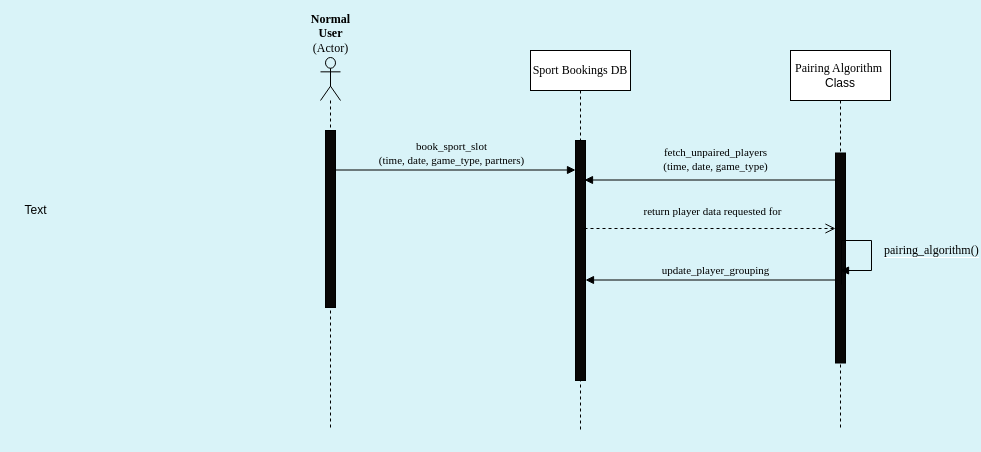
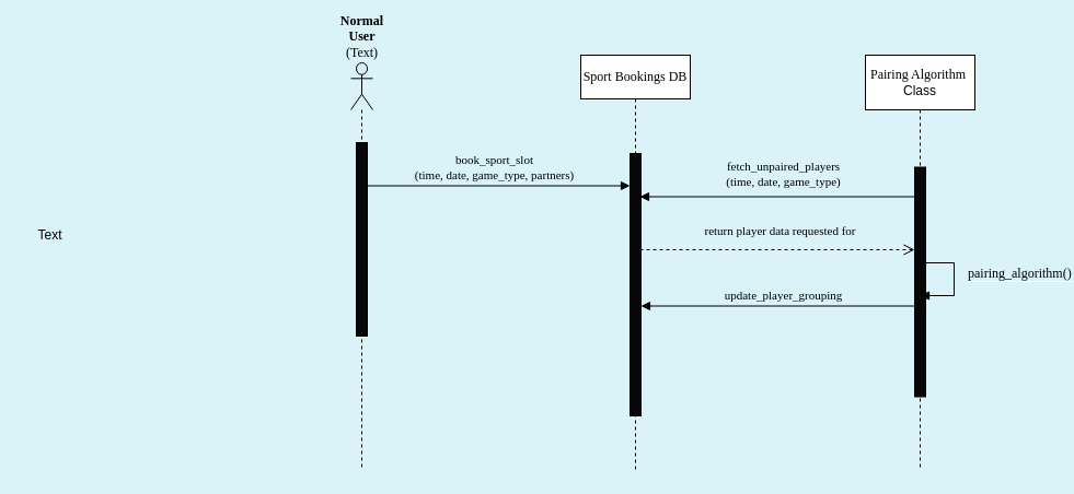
  <mxCell id="0" />
  <mxCell id="1" parent="0" />
  <mxCell id="2" value="" style="shape=umlLifeline;perimeter=lifelinePerimeter;whiteSpace=wrap;html=1;container=1;dropTarget=0;collapsible=0;recursiveResize=0;outlineConnect=0;portConstraint=eastwest;newEdgeStyle={&quot;curved&quot;:0,&quot;rounded&quot;:0};participant=umlActor;fillColor=none;size=43;" parent="1" vertex="1"><mxGeometry x="320" y="57" width="20" height="373" as="geometry" /></mxCell>
  <mxCell id="3" value="" style="html=1;points=[[0,0,0,0,5],[0,1,0,0,-5],[1,0,0,0,5],[1,1,0,0,-5]];perimeter=orthogonalPerimeter;outlineConnect=0;targetShapes=umlLifeline;portConstraint=eastwest;newEdgeStyle={&quot;curved&quot;:0,&quot;rounded&quot;:0};fillColor=#080606;strokeColor=#000000;" parent="2" vertex="1"><mxGeometry x="5" y="73" width="10" height="177" as="geometry" /></mxCell>
- <mxCell id="4" value="Normal&lt;br&gt;User&lt;br&gt;&lt;span style=&quot;font-weight: normal;&quot;&gt;(Actor)&lt;/span&gt;" style="text;align=center;fontStyle=1;verticalAlign=middle;spacingLeft=3;spacingRight=3;strokeColor=none;rotatable=0;points=[[0,0.5],[1,0.5]];portConstraint=eastwest;html=1;fontFamily=Poppins;fontSource=https%3A%2F%2Ffonts.googleapis.com%2Fcss%3Ffamily%3DPoppins;" parent="1" vertex="1"><mxGeometry x="290" y="20" width="80" height="26" as="geometry" /></mxCell>
+ <mxCell id="4" value="Normal&lt;br&gt;User&lt;br&gt;&lt;span style=&quot;font-weight: normal;&quot;&gt;(Text)&lt;/span&gt;" style="text;align=center;fontStyle=1;verticalAlign=middle;spacingLeft=3;spacingRight=3;strokeColor=none;rotatable=0;points=[[0,0.5],[1,0.5]];portConstraint=eastwest;html=1;fontFamily=Poppins;fontSource=https%3A%2F%2Ffonts.googleapis.com%2Fcss%3Ffamily%3DPoppins;" parent="1" vertex="1"><mxGeometry x="290" y="20" width="80" height="26" as="geometry" /></mxCell>
  <mxCell id="5" value="" style="html=1;verticalAlign=bottom;endArrow=block;curved=0;rounded=0;" parent="1" edge="1"><mxGeometry x="-0.001" relative="1" as="geometry"><mxPoint x="335" y="169.5" as="sourcePoint" /><mxPoint x="575" y="169.5" as="targetPoint" /><mxPoint as="offset" /></mxGeometry></mxCell>
  <mxCell id="6" value="book_sport_slot&lt;br&gt;(time, date, game_type, partners)" style="edgeLabel;html=1;align=center;verticalAlign=middle;resizable=0;points=[];fontFamily=Poppins;fontSource=https%3A%2F%2Ffonts.googleapis.com%2Fcss%3Ffamily%3DPoppins;labelBackgroundColor=#D9F3F8;" parent="5" vertex="1" connectable="0"><mxGeometry x="-0.037" y="-2" relative="1" as="geometry"><mxPoint x="-1" y="-19" as="offset" /></mxGeometry></mxCell>
  <mxCell id="7" value="&lt;font data-font-src=&quot;https://fonts.googleapis.com/css?family=Poppins&quot; face=&quot;Poppins&quot;&gt;Sport Bookings DB&lt;/font&gt;" style="shape=umlLifeline;perimeter=lifelinePerimeter;whiteSpace=wrap;html=1;container=1;dropTarget=0;collapsible=0;recursiveResize=0;outlineConnect=0;portConstraint=eastwest;newEdgeStyle={&quot;curved&quot;:0,&quot;rounded&quot;:0};" parent="1" vertex="1"><mxGeometry x="530" y="50" width="100" height="380" as="geometry" /></mxCell>
  <mxCell id="8" value="" style="html=1;points=[[0,0,0,0,5],[0,1,0,0,-5],[1,0,0,0,5],[1,1,0,0,-5]];perimeter=orthogonalPerimeter;outlineConnect=0;targetShapes=umlLifeline;portConstraint=eastwest;newEdgeStyle={&quot;curved&quot;:0,&quot;rounded&quot;:0};fillColor=#080606;strokeColor=#000000;" parent="7" vertex="1"><mxGeometry x="45" y="90" width="10" height="240" as="geometry" /></mxCell>
  <mxCell id="9" value="" style="html=1;verticalAlign=bottom;endArrow=block;curved=0;rounded=0;" parent="1" edge="1"><mxGeometry x="-0.001" relative="1" as="geometry"><mxPoint x="838.5" y="179.5" as="sourcePoint" /><mxPoint x="584" y="179.5" as="targetPoint" /><mxPoint as="offset" /></mxGeometry></mxCell>
  <mxCell id="10" value="fetch_unpaired_players&lt;br&gt;(time, date, game_type)" style="edgeLabel;html=1;align=center;verticalAlign=middle;resizable=0;points=[];fontFamily=Poppins;fontSource=https%3A%2F%2Ffonts.googleapis.com%2Fcss%3Ffamily%3DPoppins;labelBackgroundColor=#D9F3F8;" parent="9" vertex="1" connectable="0"><mxGeometry x="-0.037" y="-2" relative="1" as="geometry"><mxPoint x="-1" y="-19" as="offset" /></mxGeometry></mxCell>
  <mxCell id="11" value="&lt;font face=&quot;Poppins&quot;&gt;Pairing Algorithm&amp;nbsp;&lt;br&gt;&lt;/font&gt;Class" style="shape=umlLifeline;perimeter=lifelinePerimeter;whiteSpace=wrap;html=1;container=1;dropTarget=0;collapsible=0;recursiveResize=0;outlineConnect=0;portConstraint=eastwest;newEdgeStyle={&quot;curved&quot;:0,&quot;rounded&quot;:0};size=50;" parent="1" vertex="1"><mxGeometry x="790" y="50" width="100" height="380" as="geometry" /></mxCell>
  <mxCell id="12" value="" style="html=1;points=[[0,0,0,0,5],[0,1,0,0,-5],[1,0,0,0,5],[1,1,0,0,-5]];perimeter=orthogonalPerimeter;outlineConnect=0;targetShapes=umlLifeline;portConstraint=eastwest;newEdgeStyle={&quot;curved&quot;:0,&quot;rounded&quot;:0};fillColor=#080606;strokeColor=#000000;" parent="11" vertex="1"><mxGeometry x="45" y="102.5" width="10" height="210" as="geometry" /></mxCell>
  <mxCell id="13" value="&lt;font style=&quot;font-size: 12px; background-color: rgb(217, 243, 248);&quot; face=&quot;Poppins&quot;&gt;pairing_algorithm()&lt;/font&gt;" style="html=1;align=left;spacingLeft=2;endArrow=block;rounded=0;edgeStyle=orthogonalEdgeStyle;curved=0;rounded=0;" parent="11" edge="1"><mxGeometry x="0.244" y="9" relative="1" as="geometry"><mxPoint x="51" y="234" as="sourcePoint" /><Array as="points"><mxPoint x="51" y="190" /><mxPoint x="81" y="190" /><mxPoint x="81" y="220" /><mxPoint x="56" y="220" /></Array><mxPoint x="50" y="220" as="targetPoint" /><mxPoint as="offset" /></mxGeometry></mxCell>
  <mxCell id="14" value="" style="html=1;verticalAlign=bottom;endArrow=open;dashed=1;endSize=8;curved=0;rounded=0;" parent="1" target="12" edge="1"><mxGeometry relative="1" as="geometry"><mxPoint x="584" y="228" as="sourcePoint" /><mxPoint x="839" y="228" as="targetPoint" /></mxGeometry></mxCell>
  <mxCell id="15" value="return player data requested for" style="edgeLabel;html=1;align=center;verticalAlign=middle;resizable=0;points=[];fontFamily=Poppins;fontSource=https%3A%2F%2Ffonts.googleapis.com%2Fcss%3Ffamily%3DPoppins;labelBackgroundColor=#D9F3F8;" parent="14" vertex="1" connectable="0"><mxGeometry x="0.034" y="-1" relative="1" as="geometry"><mxPoint x="-3" y="-19" as="offset" /></mxGeometry></mxCell>
  <mxCell id="16" value="" style="html=1;verticalAlign=bottom;endArrow=block;curved=0;rounded=0;" parent="1" edge="1"><mxGeometry x="-0.001" relative="1" as="geometry"><mxPoint x="835" y="279.5" as="sourcePoint" /><mxPoint x="585" y="279.5" as="targetPoint" /><mxPoint as="offset" /></mxGeometry></mxCell>
  <mxCell id="17" value="update_player_grouping" style="edgeLabel;html=1;align=center;verticalAlign=middle;resizable=0;points=[];fontFamily=Poppins;fontSource=https%3A%2F%2Ffonts.googleapis.com%2Fcss%3Ffamily%3DPoppins;labelBackgroundColor=#D9F3F8;" parent="16" vertex="1" connectable="0"><mxGeometry x="-0.037" y="-2" relative="1" as="geometry"><mxPoint x="-1" y="-8" as="offset" /></mxGeometry></mxCell>
- <mxCell id="18" value="Text" style="text;html=1;align=center;verticalAlign=middle;resizable=0;points=[];autosize=1;strokeColor=none;fillColor=none;" vertex="1" parent="1"><mxGeometry x="10" y="195" width="50" height="30" as="geometry" /></mxCell>
+ <mxCell id="18" value="Text" style="text;html=1;align=center;verticalAlign=middle;resizable=0;points=[];autosize=1;strokeColor=none;fillColor=none;" vertex="1" parent="1"><mxGeometry x="20" y="200" width="50" height="30" as="geometry" /></mxCell>
